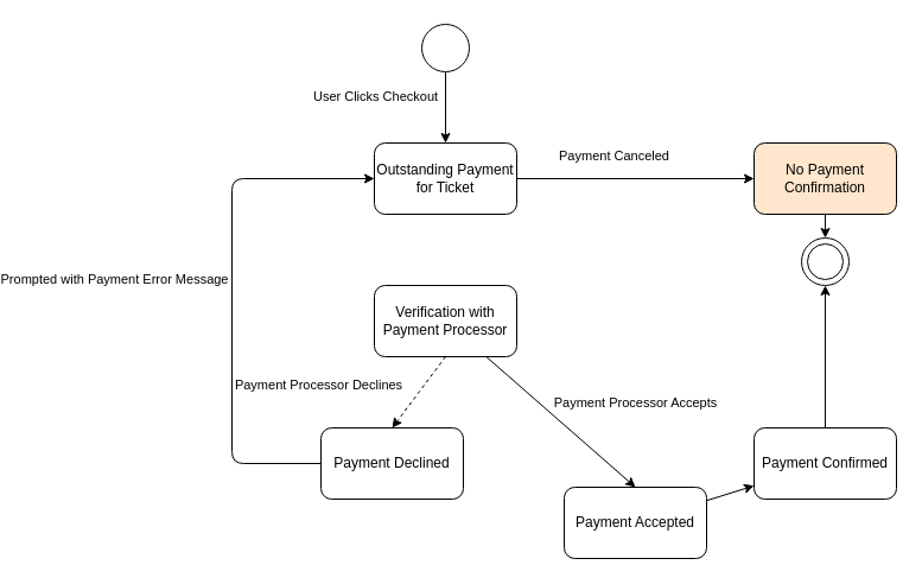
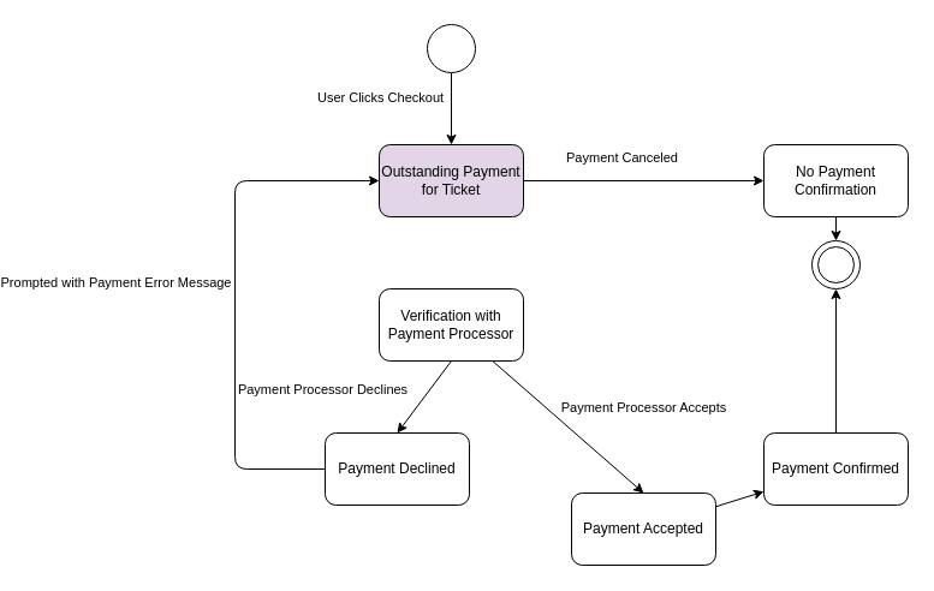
  <mxCell id="0" />
  <mxCell id="1" parent="0" />
  <mxCell id="2" style="edgeStyle=none;html=1;strokeColor=#000000;" parent="1" source="4" edge="1"><mxGeometry relative="1" as="geometry"><mxPoint x="200" y="120" as="targetPoint" /></mxGeometry></mxCell>
  <mxCell id="3" value="User Clicks Checkout" style="edgeLabel;html=1;align=center;verticalAlign=middle;resizable=0;points=[];fontColor=#000000;labelBackgroundColor=#FFFFFF;" parent="2" vertex="1" connectable="0"><mxGeometry x="-0.425" y="1" relative="1" as="geometry"><mxPoint x="-61" y="3" as="offset" /></mxGeometry></mxCell>
  <mxCell id="4" value="" style="ellipse;whiteSpace=wrap;html=1;aspect=fixed;" parent="1" vertex="1"><mxGeometry x="180" y="20" width="40" height="40" as="geometry" /></mxCell>
  <mxCell id="5" value="" style="ellipse;whiteSpace=wrap;html=1;aspect=fixed;fillColor=none;strokeColor=#000000;" parent="1" vertex="1"><mxGeometry x="500" y="200" width="40" height="40" as="geometry" /></mxCell>
  <mxCell id="6" value="" style="ellipse;whiteSpace=wrap;html=1;aspect=fixed;strokeColor=#000000;fillColor=default;" parent="1" vertex="1"><mxGeometry x="505" y="205" width="30" height="30" as="geometry" /></mxCell>
  <mxCell id="7" style="edgeStyle=none;html=1;entryX=0;entryY=0.5;entryDx=0;entryDy=0;fontColor=#000000;strokeColor=#000000;" parent="1" source="9" target="16" edge="1"><mxGeometry relative="1" as="geometry" /></mxCell>
  <mxCell id="8" value="&lt;span style=&quot;background-color: rgb(255 , 255 , 255)&quot;&gt;Payment Canceled&lt;/span&gt;" style="edgeLabel;html=1;align=center;verticalAlign=middle;resizable=0;points=[];fontColor=#000000;" parent="7" vertex="1" connectable="0"><mxGeometry x="-0.354" y="4" relative="1" as="geometry"><mxPoint x="16" y="-16" as="offset" /></mxGeometry></mxCell>
- <mxCell id="9" value="&lt;font color=&quot;#000000&quot;&gt;Outstanding Payment for Ticket&lt;br&gt;&lt;/font&gt;" style="rounded=1;whiteSpace=wrap;html=1;strokeColor=#000000;fillColor=#FFFFFF;" parent="1" vertex="1"><mxGeometry x="140" y="120" width="120" height="60" as="geometry" /></mxCell>
+ <mxCell id="9" value="&lt;font color=&quot;#000000&quot;&gt;Outstanding Payment for Ticket&lt;br&gt;&lt;/font&gt;" style="rounded=1;whiteSpace=wrap;html=1;strokeColor=#000000;fillColor=#e1d5e7;" parent="1" vertex="1"><mxGeometry x="140" y="120" width="120" height="60" as="geometry" /></mxCell>
  <mxCell id="10" style="edgeStyle=none;html=1;entryX=0.5;entryY=0;entryDx=0;entryDy=0;fontColor=#000000;strokeColor=#000000;" parent="1" source="14" target="18" edge="1"><mxGeometry relative="1" as="geometry" /></mxCell>
  <mxCell id="11" value="Payment Processor Accepts" style="edgeLabel;html=1;align=center;verticalAlign=middle;resizable=0;points=[];fontColor=#000000;labelBackgroundColor=#FFFFFF;" parent="10" vertex="1" connectable="0"><mxGeometry x="-0.249" relative="1" as="geometry"><mxPoint x="78" y="-3" as="offset" /></mxGeometry></mxCell>
- <mxCell id="12" style="edgeStyle=none;html=1;exitX=0.5;exitY=1;exitDx=0;exitDy=0;entryX=0.5;entryY=0;entryDx=0;entryDy=0;fontColor=#000000;strokeColor=#000000;dashed=1;" parent="1" source="14" target="21" edge="1"><mxGeometry relative="1" as="geometry" /></mxCell>
+ <mxCell id="12" style="edgeStyle=none;html=1;exitX=0.5;exitY=1;exitDx=0;exitDy=0;entryX=0.5;entryY=0;entryDx=0;entryDy=0;fontColor=#000000;strokeColor=#000000;" parent="1" source="14" target="21" edge="1"><mxGeometry relative="1" as="geometry" /></mxCell>
  <mxCell id="13" value="&lt;span style=&quot;background-color: rgb(255 , 255 , 255)&quot;&gt;Payment Processor Declines&lt;/span&gt;" style="edgeLabel;html=1;align=center;verticalAlign=middle;resizable=0;points=[];fontColor=#000000;" parent="12" vertex="1" connectable="0"><mxGeometry x="-0.262" y="2" relative="1" as="geometry"><mxPoint x="-92" as="offset" /></mxGeometry></mxCell>
  <mxCell id="14" value="Verification with Payment Processor" style="rounded=1;whiteSpace=wrap;html=1;fontColor=#000000;strokeColor=#000000;fillColor=#FFFFFF;" parent="1" vertex="1"><mxGeometry x="140" y="240" width="120" height="60" as="geometry" /></mxCell>
  <mxCell id="15" style="edgeStyle=none;html=1;entryX=0.5;entryY=0;entryDx=0;entryDy=0;fontColor=#000000;strokeColor=#000000;" parent="1" source="16" target="5" edge="1"><mxGeometry relative="1" as="geometry" /></mxCell>
- <mxCell id="16" value="No Payment Confirmation" style="rounded=1;whiteSpace=wrap;html=1;fontColor=#000000;strokeColor=#000000;fillColor=#ffe6cc;" parent="1" vertex="1"><mxGeometry x="460" y="120" width="120" height="60" as="geometry" /></mxCell>
+ <mxCell id="16" value="No Payment Confirmation" style="rounded=1;whiteSpace=wrap;html=1;fontColor=#000000;strokeColor=#000000;fillColor=#FFFFFF;" parent="1" vertex="1"><mxGeometry x="460" y="120" width="120" height="60" as="geometry" /></mxCell>
  <mxCell id="17" value="" style="edgeStyle=none;html=1;fontColor=#000000;strokeColor=#000000;" parent="1" source="18" target="23" edge="1"><mxGeometry relative="1" as="geometry" /></mxCell>
  <mxCell id="18" value="Payment Accepted" style="rounded=1;whiteSpace=wrap;html=1;fontColor=#000000;strokeColor=#000000;fillColor=#FFFFFF;" parent="1" vertex="1"><mxGeometry x="300" y="410" width="120" height="60" as="geometry" /></mxCell>
  <mxCell id="19" style="edgeStyle=none;html=1;entryX=0;entryY=0.5;entryDx=0;entryDy=0;fontColor=#000000;strokeColor=#000000;" parent="1" source="21" target="9" edge="1"><mxGeometry relative="1" as="geometry"><Array as="points"><mxPoint x="20" y="390" /><mxPoint x="20" y="150" /></Array></mxGeometry></mxCell>
  <mxCell id="20" value="Prompted with Payment Error Message" style="edgeLabel;html=1;align=center;verticalAlign=middle;resizable=0;points=[];fontColor=#000000;labelBackgroundColor=#FFFFFF;" parent="19" vertex="1" connectable="0"><mxGeometry x="0.06" y="-2" relative="1" as="geometry"><mxPoint x="-102" as="offset" /></mxGeometry></mxCell>
  <mxCell id="21" value="Payment Declined" style="rounded=1;whiteSpace=wrap;html=1;fontColor=#000000;strokeColor=#000000;fillColor=#FFFFFF;" parent="1" vertex="1"><mxGeometry x="95" y="360" width="120" height="60" as="geometry" /></mxCell>
  <mxCell id="22" value="" style="edgeStyle=none;html=1;fontColor=#000000;strokeColor=#000000;entryX=0.5;entryY=1;entryDx=0;entryDy=0;" parent="1" source="23" target="5" edge="1"><mxGeometry relative="1" as="geometry"><mxPoint x="520" y="330" as="targetPoint" /></mxGeometry></mxCell>
  <mxCell id="23" value="Payment Confirmed" style="whiteSpace=wrap;html=1;fillColor=#FFFFFF;strokeColor=#000000;fontColor=#000000;rounded=1;" parent="1" vertex="1"><mxGeometry x="460" y="360" width="120" height="60" as="geometry" /></mxCell>
